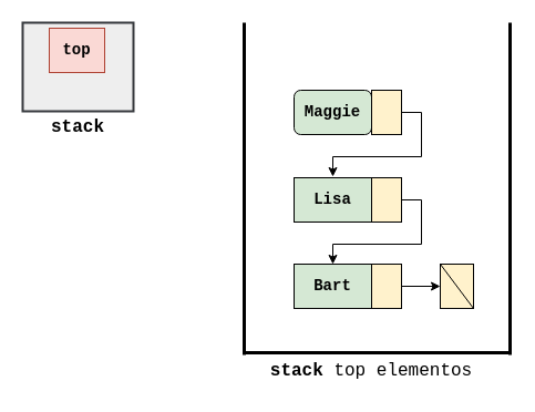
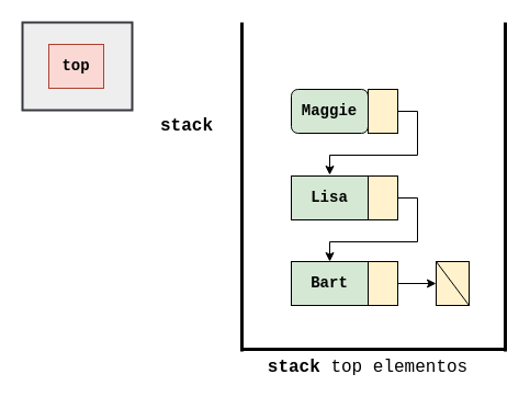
  <mxCell id="0" />
  <mxCell id="1" parent="0" />
  <mxCell id="2" value="" style="endArrow=none;html=1;rounded=0;strokeWidth=3;" edge="1" parent="1"><mxGeometry width="50" height="50" relative="1" as="geometry"><mxPoint x="220" y="320" as="sourcePoint" /><mxPoint x="220" y="20" as="targetPoint" /></mxGeometry></mxCell>
  <mxCell id="3" value="" style="rounded=0;whiteSpace=wrap;html=1;fillColor=#fff2cc;strokeColor=#000000;" vertex="1" parent="1"><mxGeometry x="397" y="238" width="30" height="40" as="geometry" /></mxCell>
  <mxCell id="4" value="" style="endArrow=classic;html=1;rounded=0;exitX=1;exitY=0.5;exitDx=0;exitDy=0;" edge="1" parent="1" source="8"><mxGeometry width="50" height="50" relative="1" as="geometry"><mxPoint x="447" y="378" as="sourcePoint" /><mxPoint x="397" y="258" as="targetPoint" /></mxGeometry></mxCell>
  <mxCell id="5" value="" style="endArrow=none;html=1;rounded=0;exitX=0;exitY=0;exitDx=0;exitDy=0;entryX=1;entryY=1;entryDx=0;entryDy=0;" edge="1" parent="1" source="3" target="3"><mxGeometry width="50" height="50" relative="1" as="geometry"><mxPoint x="400" y="360" as="sourcePoint" /><mxPoint x="430" y="280" as="targetPoint" /></mxGeometry></mxCell>
  <mxCell id="6" value="" style="group" vertex="1" connectable="0" parent="1"><mxGeometry x="265" y="238" width="97" height="40" as="geometry" /></mxCell>
  <mxCell id="7" value="&lt;font style=&quot;font-size: 14px;&quot; face=&quot;Courier New&quot;&gt;&lt;b&gt;Bart&lt;/b&gt;&lt;/font&gt;" style="rounded=0;whiteSpace=wrap;html=1;fillColor=#d5e8d4;strokeColor=#000000;" vertex="1" parent="6"><mxGeometry width="70" height="40" as="geometry" /></mxCell>
  <mxCell id="8" value="" style="rounded=0;whiteSpace=wrap;html=1;fillColor=#fff2cc;strokeColor=#000000;" vertex="1" parent="6"><mxGeometry x="70" width="27" height="40" as="geometry" /></mxCell>
  <mxCell id="9" value="" style="endArrow=classic;html=1;rounded=0;exitX=1;exitY=0.5;exitDx=0;exitDy=0;entryX=0.5;entryY=0;entryDx=0;entryDy=0;" edge="1" parent="1" source="12" target="7"><mxGeometry width="50" height="50" relative="1" as="geometry"><mxPoint x="447" y="301" as="sourcePoint" /><mxPoint x="397" y="181" as="targetPoint" /><Array as="points"><mxPoint x="380" y="180" /><mxPoint x="380" y="220" /><mxPoint x="300" y="220" /></Array></mxGeometry></mxCell>
  <mxCell id="10" value="" style="group" vertex="1" connectable="0" parent="1"><mxGeometry x="265" y="160" width="97" height="40" as="geometry" /></mxCell>
  <mxCell id="11" value="&lt;font style=&quot;font-size: 14px;&quot; face=&quot;Courier New&quot;&gt;&lt;b&gt;Lisa&lt;/b&gt;&lt;/font&gt;" style="rounded=0;whiteSpace=wrap;html=1;fillColor=#d5e8d4;strokeColor=#000000;" vertex="1" parent="10"><mxGeometry width="70" height="40" as="geometry" /></mxCell>
  <mxCell id="12" value="" style="rounded=0;whiteSpace=wrap;html=1;fillColor=#fff2cc;strokeColor=#000000;" vertex="1" parent="10"><mxGeometry x="70" width="27" height="40" as="geometry" /></mxCell>
  <mxCell id="13" value="" style="endArrow=classic;html=1;rounded=0;exitX=1;exitY=0.5;exitDx=0;exitDy=0;entryX=0.5;entryY=0;entryDx=0;entryDy=0;" edge="1" parent="1" source="16"><mxGeometry width="50" height="50" relative="1" as="geometry"><mxPoint x="447" y="222" as="sourcePoint" /><mxPoint x="300" y="159" as="targetPoint" /><Array as="points"><mxPoint x="380" y="101" /><mxPoint x="380" y="141" /><mxPoint x="300" y="141" /></Array></mxGeometry></mxCell>
  <mxCell id="14" value="" style="group" vertex="1" connectable="0" parent="1"><mxGeometry x="265" y="81" width="97" height="40" as="geometry" /></mxCell>
  <mxCell id="15" value="&lt;font style=&quot;font-size: 14px;&quot; face=&quot;Courier New&quot;&gt;&lt;b&gt;Maggie&lt;/b&gt;&lt;/font&gt;" style="whiteSpace=wrap;html=1;fillColor=#d5e8d4;strokeColor=#000000;rounded=1;" vertex="1" parent="14"><mxGeometry width="70" height="40" as="geometry" /></mxCell>
  <mxCell id="16" value="" style="rounded=0;whiteSpace=wrap;html=1;fillColor=#fff2cc;strokeColor=#000000;" vertex="1" parent="14"><mxGeometry x="70" width="27" height="40" as="geometry" /></mxCell>
  <mxCell id="17" value="" style="endArrow=none;html=1;rounded=0;strokeWidth=3;" edge="1" parent="1"><mxGeometry width="50" height="50" relative="1" as="geometry"><mxPoint x="460" y="320" as="sourcePoint" /><mxPoint x="460" y="20" as="targetPoint" /></mxGeometry></mxCell>
  <mxCell id="18" value="" style="endArrow=none;html=1;rounded=0;strokeWidth=3;" edge="1" parent="1"><mxGeometry width="50" height="50" relative="1" as="geometry"><mxPoint x="221" y="318" as="sourcePoint" /><mxPoint x="461" y="318" as="targetPoint" /></mxGeometry></mxCell>
  <mxCell id="19" value="" style="rounded=0;whiteSpace=wrap;html=1;fillColor=#eeeeee;strokeColor=#36393D;strokeWidth=2;" vertex="1" parent="1"><mxGeometry x="20" y="20" width="100" height="80" as="geometry" /></mxCell>
- <mxCell id="20" value="&lt;font style=&quot;font-size: 14px;&quot; face=&quot;Courier New&quot;&gt;&lt;b&gt;top&lt;/b&gt;&lt;/font&gt;" style="rounded=0;whiteSpace=wrap;html=1;fillColor=#fad9d5;strokeColor=#ae4132;" vertex="1" parent="1"><mxGeometry x="44" y="25" width="50" height="40" as="geometry" /></mxCell>
- <mxCell id="21" value="&lt;font style=&quot;font-size: 16px;&quot; face=&quot;Courier New&quot;&gt;&lt;b&gt;stack&lt;/b&gt;&lt;/font&gt;" style="text;html=1;align=center;verticalAlign=middle;whiteSpace=wrap;rounded=0;" vertex="1" parent="1"><mxGeometry x="40" y="100" width="60" height="30" as="geometry" /></mxCell>
+ <mxCell id="20" value="&lt;font style=&quot;font-size: 14px;&quot; face=&quot;Courier New&quot;&gt;&lt;b&gt;top&lt;/b&gt;&lt;/font&gt;" style="rounded=0;whiteSpace=wrap;html=1;fillColor=#fad9d5;strokeColor=#ae4132;" vertex="1" parent="1"><mxGeometry x="44" y="40" width="50" height="40" as="geometry" /></mxCell>
+ <mxCell id="21" value="&lt;font style=&quot;font-size: 16px;&quot; face=&quot;Courier New&quot;&gt;&lt;b&gt;stack&lt;/b&gt;&lt;/font&gt;" style="text;html=1;align=center;verticalAlign=middle;whiteSpace=wrap;rounded=0;" vertex="1" parent="1"><mxGeometry x="140" y="100" width="60" height="30" as="geometry" /></mxCell>
  <mxCell id="22" value="&lt;font style=&quot;font-size: 16px;&quot; face=&quot;Courier New&quot;&gt;&lt;b&gt;stack &lt;/b&gt;top elementos&lt;/font&gt;" style="text;html=1;align=center;verticalAlign=middle;whiteSpace=wrap;rounded=0;" vertex="1" parent="1"><mxGeometry x="230" y="320" width="210" height="30" as="geometry" /></mxCell>
